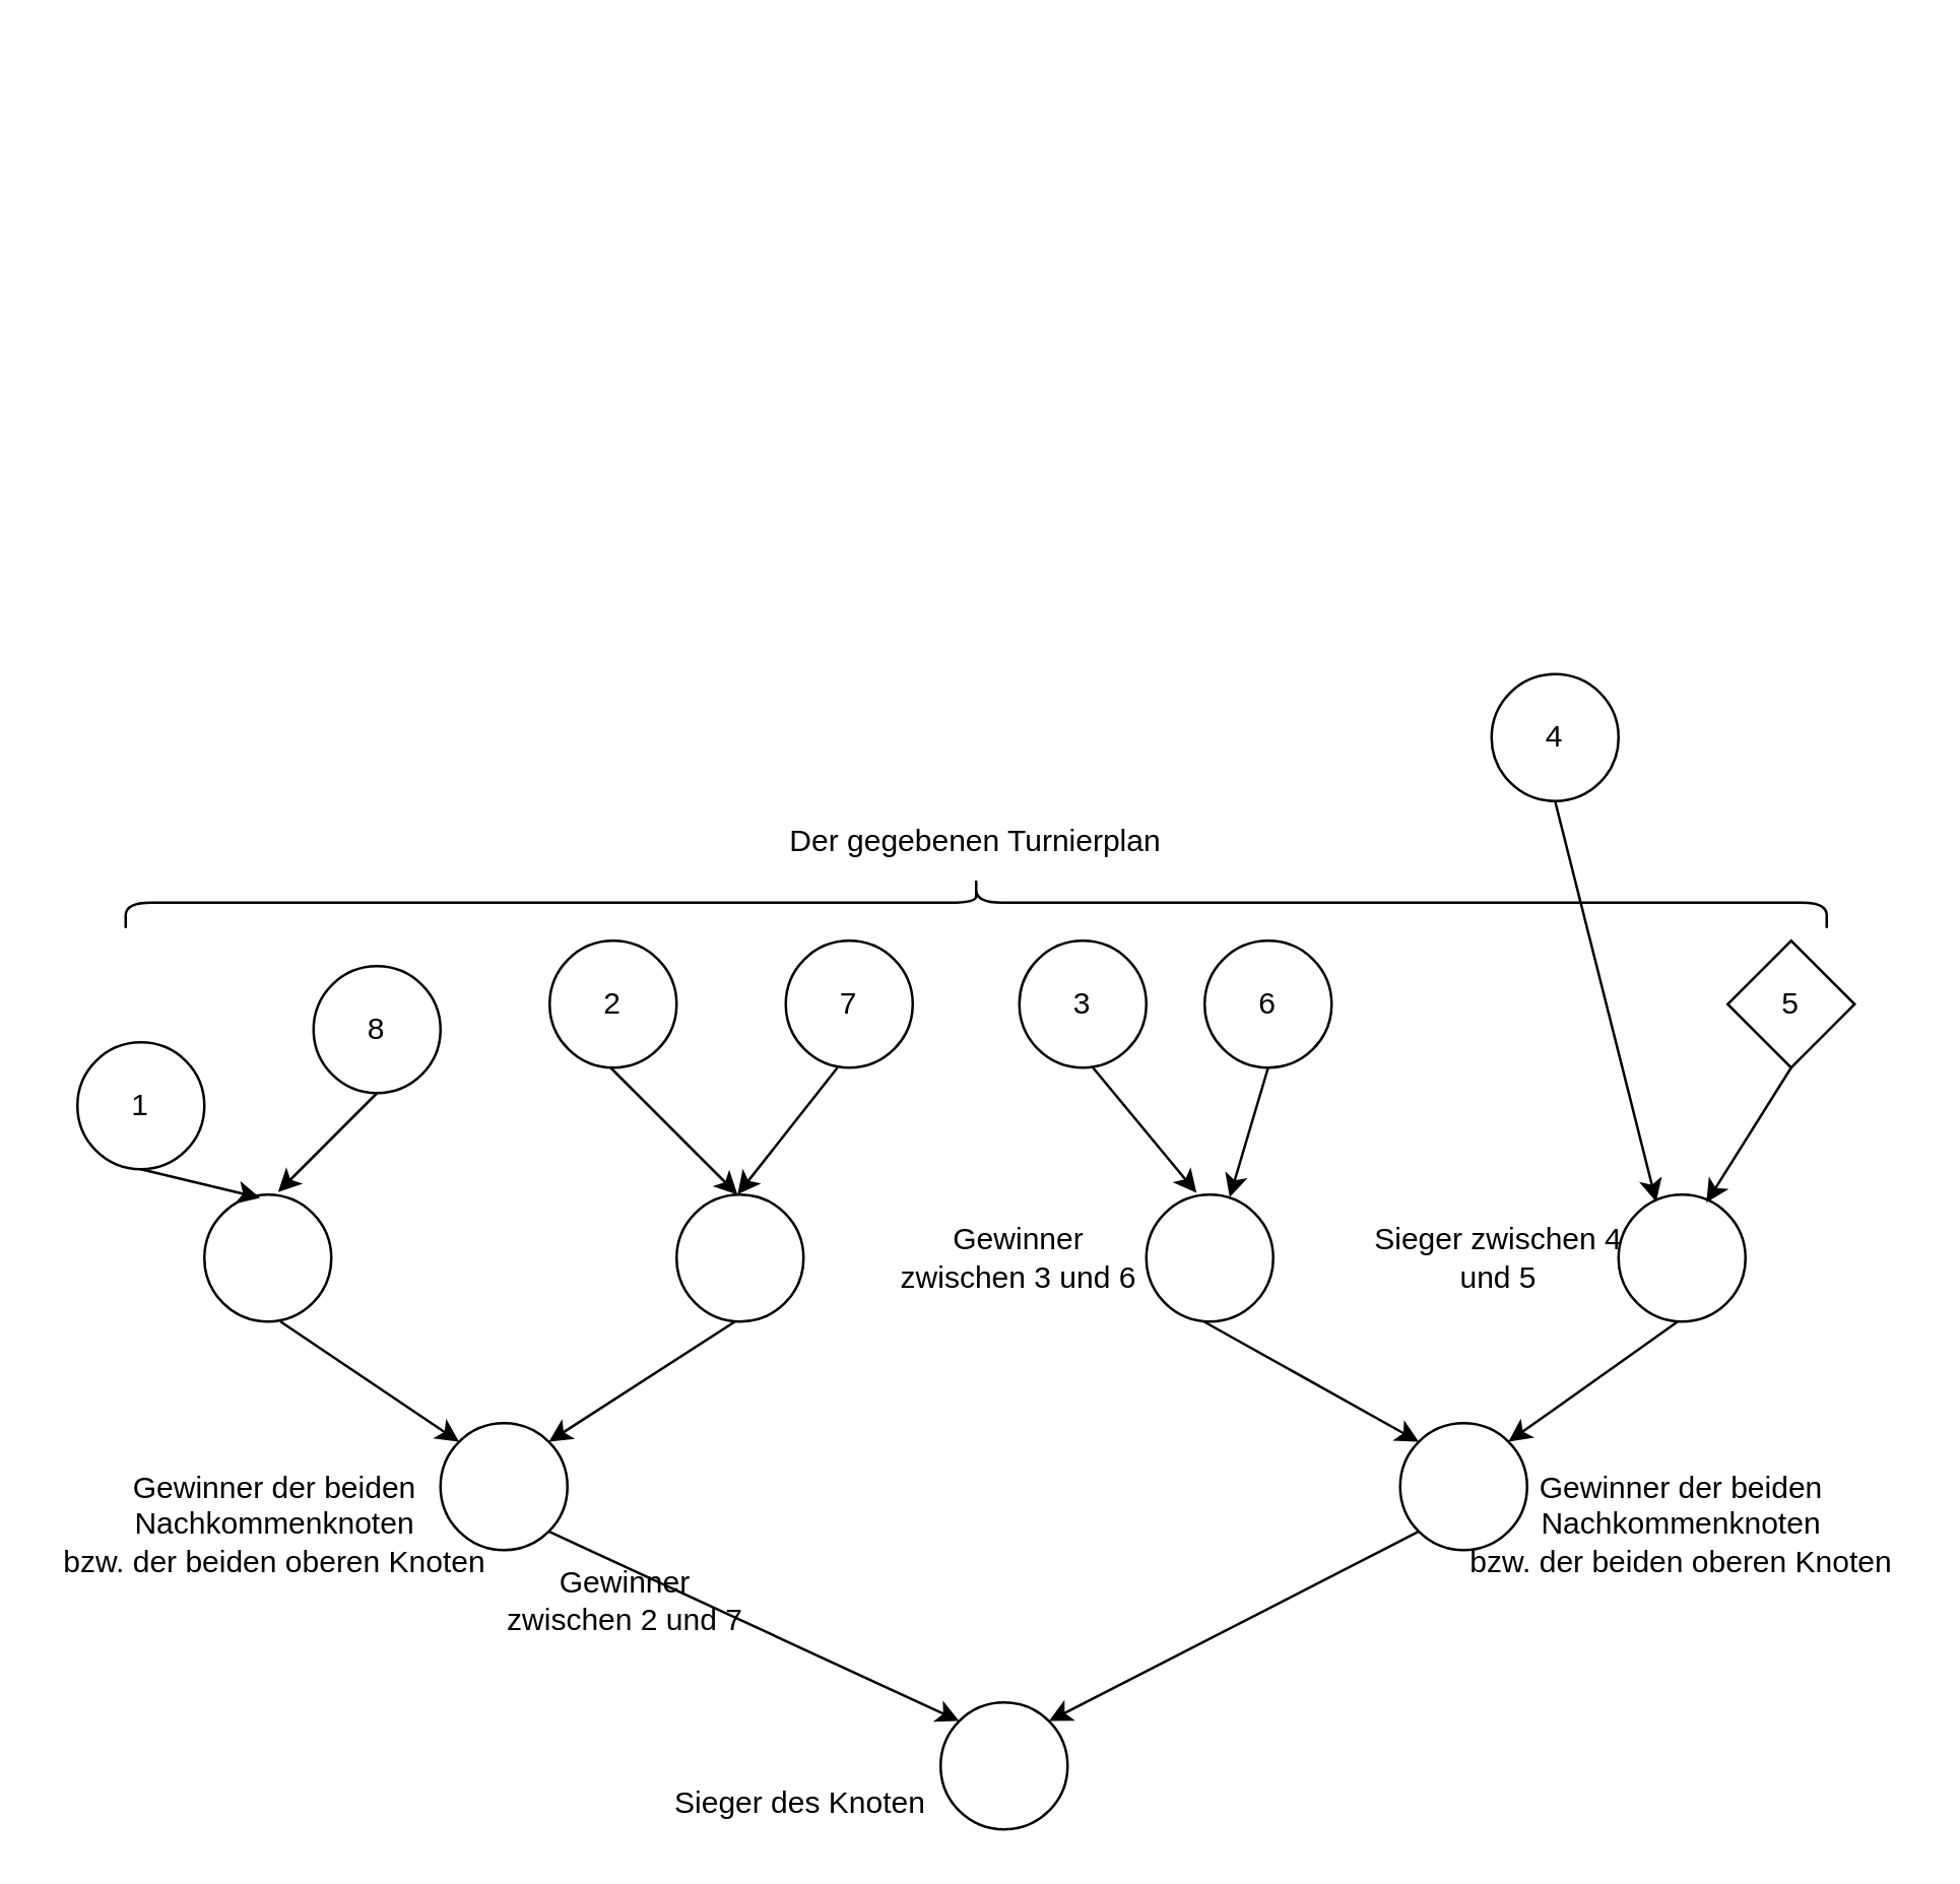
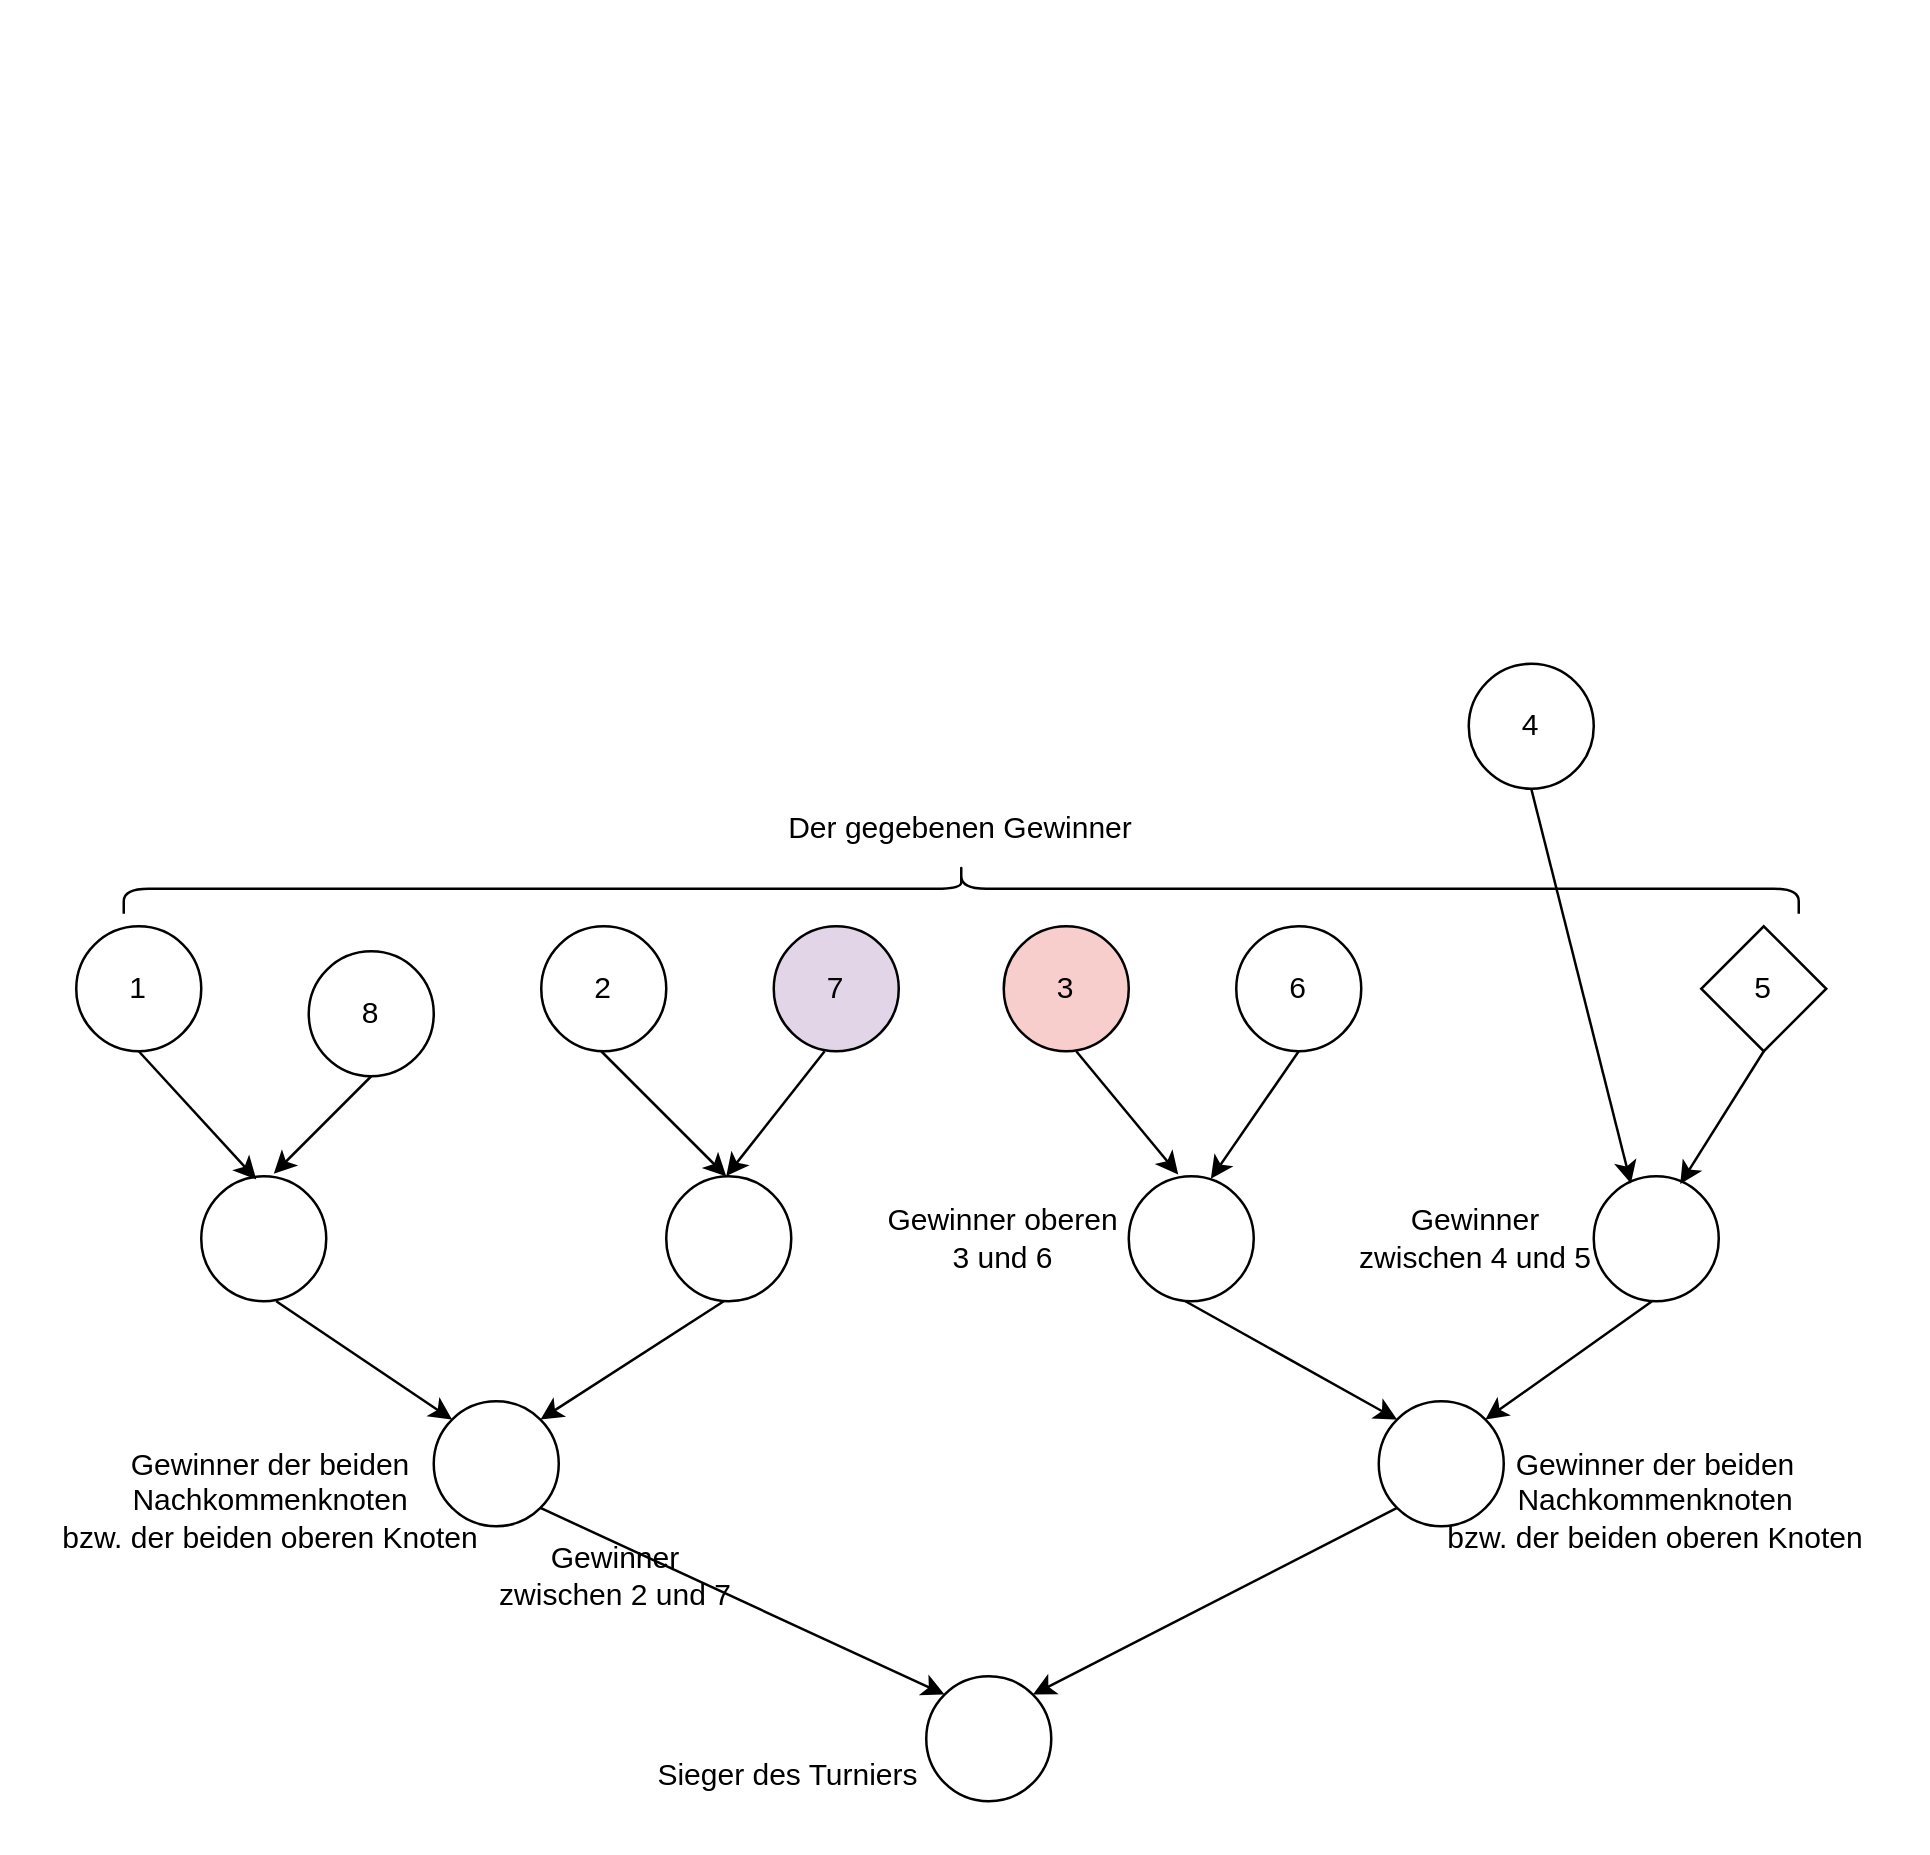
  <mxCell id="0" />
  <mxCell id="1" parent="0" />
- <mxCell id="2" value="1" style="ellipse;whiteSpace=wrap;aspect=fixed;flipH=0;flipV=1;" vertex="1" parent="1"><mxGeometry x="30" y="410" width="50" height="50" as="geometry" /></mxCell>
+ <mxCell id="2" value="1" style="ellipse;whiteSpace=wrap;aspect=fixed;flipH=0;flipV=1;" vertex="1" parent="1"><mxGeometry x="30" y="370" width="50" height="50" as="geometry" /></mxCell>
  <mxCell id="3" value="2" style="ellipse;whiteSpace=wrap;aspect=fixed;flipH=0;flipV=1;" vertex="1" parent="1"><mxGeometry x="216" y="370" width="50" height="50" as="geometry" /></mxCell>
- <mxCell id="4" value="3" style="ellipse;whiteSpace=wrap;aspect=fixed;flipH=0;flipV=1;" vertex="1" parent="1"><mxGeometry x="401" y="370" width="50" height="50" as="geometry" /></mxCell>
+ <mxCell id="4" value="3" style="ellipse;whiteSpace=wrap;aspect=fixed;flipH=0;flipV=1;fillColor=#f8cecc;" vertex="1" parent="1"><mxGeometry x="401" y="370" width="50" height="50" as="geometry" /></mxCell>
  <mxCell id="5" value="4" style="ellipse;whiteSpace=wrap;aspect=fixed;flipH=0;flipV=1;" vertex="1" parent="1"><mxGeometry x="587" y="265" width="50" height="50" as="geometry" /></mxCell>
  <mxCell id="6" value="5" style="rhombus;whiteSpace=wrap;aspect=fixed;flipH=0;flipV=1;" vertex="1" parent="1"><mxGeometry x="680" y="370" width="50" height="50" as="geometry" /></mxCell>
- <mxCell id="7" value="6" style="ellipse;whiteSpace=wrap;aspect=fixed;flipH=0;flipV=1;" vertex="1" parent="1"><mxGeometry x="474" y="370" width="50" height="50" as="geometry" /></mxCell>
- <mxCell id="8" value="7" style="ellipse;whiteSpace=wrap;aspect=fixed;flipH=0;flipV=1;" vertex="1" parent="1"><mxGeometry x="309" y="370" width="50" height="50" as="geometry" /></mxCell>
+ <mxCell id="7" value="6" style="ellipse;whiteSpace=wrap;aspect=fixed;flipH=0;flipV=1;" vertex="1" parent="1"><mxGeometry x="494" y="370" width="50" height="50" as="geometry" /></mxCell>
+ <mxCell id="8" value="7" style="ellipse;whiteSpace=wrap;aspect=fixed;flipH=0;flipV=1;fillColor=#e1d5e7;" vertex="1" parent="1"><mxGeometry x="309" y="370" width="50" height="50" as="geometry" /></mxCell>
  <mxCell id="9" value="8" style="ellipse;whiteSpace=wrap;aspect=fixed;flipH=0;flipV=1;" vertex="1" parent="1"><mxGeometry x="123" y="380" width="50" height="50" as="geometry" /></mxCell>
  <mxCell id="10" value="" style="ellipse;whiteSpace=wrap;aspect=fixed;" vertex="1" parent="1"><mxGeometry x="80" y="470" width="50" height="50" as="geometry" /></mxCell>
  <mxCell id="11" value="" style="ellipse;whiteSpace=wrap;aspect=fixed;" vertex="1" parent="1"><mxGeometry x="637" y="470" width="50" height="50" as="geometry" /></mxCell>
  <mxCell id="12" value="" style="ellipse;whiteSpace=wrap;aspect=fixed;" vertex="1" parent="1"><mxGeometry x="266" y="470" width="50" height="50" as="geometry" /></mxCell>
  <mxCell id="13" value="" style="ellipse;whiteSpace=wrap;aspect=fixed;" vertex="1" parent="1"><mxGeometry x="451" y="470" width="50" height="50" as="geometry" /></mxCell>
  <mxCell id="14" value="" style="ellipse;whiteSpace=wrap;aspect=fixed;" vertex="1" parent="1"><mxGeometry x="173" y="560" width="50" height="50" as="geometry" /></mxCell>
  <mxCell id="15" value="" style="ellipse;whiteSpace=wrap;aspect=fixed;" vertex="1" parent="1"><mxGeometry x="551" y="560" width="50" height="50" as="geometry" /></mxCell>
  <mxCell id="16" value="" style="ellipse;whiteSpace=wrap;aspect=fixed;" vertex="1" parent="1"><mxGeometry x="370" y="670" width="50" height="50" as="geometry" /></mxCell>
  <mxCell id="17" value="" style="endArrow=classic;exitX=0.5;exitY=1;exitDx=0;exitDy=0;entryX=0.44;entryY=0.025;entryDx=0;entryDy=0;entryPerimeter=0;" edge="1" parent="1" source="2" target="10"><mxGeometry width="50" height="50" relative="1" as="geometry"><mxPoint x="350" y="600" as="sourcePoint" /><mxPoint x="400" y="550" as="targetPoint" /></mxGeometry></mxCell>
  <mxCell id="18" value="" style="endArrow=classic;exitX=0.5;exitY=1;exitDx=0;exitDy=0;" edge="1" parent="1" source="9"><mxGeometry width="50" height="50" relative="1" as="geometry"><mxPoint x="65" y="430" as="sourcePoint" /><mxPoint x="109" y="469" as="targetPoint" /></mxGeometry></mxCell>
  <mxCell id="19" value="" style="endArrow=classic;exitX=0.5;exitY=1;exitDx=0;exitDy=0;entryX=0.573;entryY=-0.001;entryDx=0;entryDy=0;entryPerimeter=0;" edge="1" parent="1"><mxGeometry width="50" height="50" relative="1" as="geometry"><mxPoint x="329.35" y="420" as="sourcePoint" /><mxPoint x="290" y="469.95" as="targetPoint" /></mxGeometry></mxCell>
  <mxCell id="20" value="" style="endArrow=classic;exitX=0.5;exitY=1;exitDx=0;exitDy=0;entryX=0.5;entryY=0;entryDx=0;entryDy=0;" edge="1" parent="1"><mxGeometry width="50" height="50" relative="1" as="geometry"><mxPoint x="240" y="420" as="sourcePoint" /><mxPoint x="290" y="470" as="targetPoint" /></mxGeometry></mxCell>
  <mxCell id="21" value="" style="endArrow=classic;exitX=0.5;exitY=1;exitDx=0;exitDy=0;entryX=0.396;entryY=-0.014;entryDx=0;entryDy=0;entryPerimeter=0;" edge="1" parent="1" target="13"><mxGeometry width="50" height="50" relative="1" as="geometry"><mxPoint x="430" y="420" as="sourcePoint" /><mxPoint x="480" y="470" as="targetPoint" /></mxGeometry></mxCell>
  <mxCell id="22" value="" style="endArrow=classic;exitX=0.5;exitY=1;exitDx=0;exitDy=0;entryX=0.657;entryY=0.02;entryDx=0;entryDy=0;entryPerimeter=0;" edge="1" parent="1" source="7" target="13"><mxGeometry width="50" height="50" relative="1" as="geometry"><mxPoint x="440" y="430" as="sourcePoint" /><mxPoint x="489" y="470" as="targetPoint" /></mxGeometry></mxCell>
  <mxCell id="23" value="" style="endArrow=classic;entryX=0.297;entryY=0.057;entryDx=0;entryDy=0;entryPerimeter=0;exitX=0.5;exitY=1;exitDx=0;exitDy=0;" edge="1" parent="1" source="5" target="11"><mxGeometry width="50" height="50" relative="1" as="geometry"><mxPoint x="620" y="430" as="sourcePoint" /><mxPoint x="650.8" y="470" as="targetPoint" /></mxGeometry></mxCell>
  <mxCell id="24" value="" style="endArrow=classic;entryX=0.692;entryY=0.063;entryDx=0;entryDy=0;entryPerimeter=0;exitX=0.5;exitY=1;exitDx=0;exitDy=0;" edge="1" parent="1" source="6" target="11"><mxGeometry width="50" height="50" relative="1" as="geometry"><mxPoint x="705" y="440" as="sourcePoint" /><mxPoint x="670" y="470" as="targetPoint" /></mxGeometry></mxCell>
  <mxCell id="25" value="Gewinner zwischen 2 und 7" style="text;strokeColor=none;fillColor=none;align=center;verticalAlign=middle;whiteSpace=wrap;rounded=0;" vertex="1" parent="1"><mxGeometry x="196" y="620" width="100" height="20" as="geometry" /></mxCell>
- <mxCell id="26" value="Gewinner zwischen 3 und 6" style="text;strokeColor=none;fillColor=none;align=center;verticalAlign=middle;whiteSpace=wrap;rounded=0;" vertex="1" parent="1"><mxGeometry x="351" y="485" width="100" height="20" as="geometry" /></mxCell>
- <mxCell id="27" value="Sieger zwischen 4 und 5" style="text;strokeColor=none;fillColor=none;align=center;verticalAlign=middle;whiteSpace=wrap;rounded=0;" vertex="1" parent="1"><mxGeometry x="540" y="485" width="100" height="20" as="geometry" /></mxCell>
+ <mxCell id="26" value="Gewinner oberen 3 und 6" style="text;strokeColor=none;fillColor=none;align=center;verticalAlign=middle;whiteSpace=wrap;rounded=0;" vertex="1" parent="1"><mxGeometry x="351" y="485" width="100" height="20" as="geometry" /></mxCell>
+ <mxCell id="27" value="Gewinner zwischen 4 und 5" style="text;strokeColor=none;fillColor=none;align=center;verticalAlign=middle;whiteSpace=wrap;rounded=0;" vertex="1" parent="1"><mxGeometry x="540" y="485" width="100" height="20" as="geometry" /></mxCell>
  <mxCell id="28" value="" style="endArrow=classic;exitX=0.5;exitY=1;exitDx=0;exitDy=0;entryX=0;entryY=0;entryDx=0;entryDy=0;" edge="1" parent="1" target="14"><mxGeometry width="50" height="50" relative="1" as="geometry"><mxPoint x="110" y="520" as="sourcePoint" /><mxPoint x="157" y="571.25" as="targetPoint" /></mxGeometry></mxCell>
  <mxCell id="29" value="" style="endArrow=classic;exitX=0.5;exitY=1;exitDx=0;exitDy=0;entryX=1;entryY=0;entryDx=0;entryDy=0;" edge="1" parent="1" target="14"><mxGeometry width="50" height="50" relative="1" as="geometry"><mxPoint x="289" y="520" as="sourcePoint" /><mxPoint x="250" y="569" as="targetPoint" /></mxGeometry></mxCell>
  <mxCell id="30" value="Gewinner der beiden Nachkommenknoten&#10;bzw. der beiden oberen Knoten" style="text;strokeColor=none;fillColor=none;align=center;verticalAlign=middle;whiteSpace=wrap;rounded=0;" vertex="1" parent="1"><mxGeometry x="20" y="590" width="176" height="20" as="geometry" /></mxCell>
- <mxCell id="31" value="Sieger des Knoten" style="text;strokeColor=none;fillColor=none;align=center;verticalAlign=middle;whiteSpace=wrap;rounded=0;" vertex="1" parent="1"><mxGeometry x="250" y="700" width="130" height="20" as="geometry" /></mxCell>
+ <mxCell id="31" value="Sieger des Turniers" style="text;strokeColor=none;fillColor=none;align=center;verticalAlign=middle;whiteSpace=wrap;rounded=0;" vertex="1" parent="1"><mxGeometry x="250" y="700" width="130" height="20" as="geometry" /></mxCell>
  <mxCell id="32" value="" style="endArrow=classic;exitX=0.5;exitY=1;exitDx=0;exitDy=0;entryX=1;entryY=0;entryDx=0;entryDy=0;" edge="1" parent="1" target="15"><mxGeometry width="50" height="50" relative="1" as="geometry"><mxPoint x="660.32" y="520" as="sourcePoint" /><mxPoint x="630" y="570" as="targetPoint" /></mxGeometry></mxCell>
  <mxCell id="33" value="" style="endArrow=classic;exitX=0.5;exitY=1;exitDx=0;exitDy=0;entryX=0;entryY=0;entryDx=0;entryDy=0;" edge="1" parent="1" target="15"><mxGeometry width="50" height="50" relative="1" as="geometry"><mxPoint x="473.68" y="520" as="sourcePoint" /><mxPoint x="544.002" y="567.322" as="targetPoint" /></mxGeometry></mxCell>
  <mxCell id="34" value="" style="endArrow=classic;exitX=1;exitY=1;exitDx=0;exitDy=0;entryX=0;entryY=0;entryDx=0;entryDy=0;" edge="1" parent="1" source="14" target="16"><mxGeometry width="50" height="50" relative="1" as="geometry"><mxPoint x="216" y="600" as="sourcePoint" /><mxPoint x="286.322" y="647.322" as="targetPoint" /></mxGeometry></mxCell>
  <mxCell id="35" value="" style="endArrow=classic;exitX=0;exitY=1;exitDx=0;exitDy=0;entryX=1;entryY=0;entryDx=0;entryDy=0;" edge="1" parent="1" source="15" target="16"><mxGeometry width="50" height="50" relative="1" as="geometry"><mxPoint x="544" y="630" as="sourcePoint" /><mxPoint x="470.678" y="677.322" as="targetPoint" /></mxGeometry></mxCell>
  <mxCell id="36" value="Gewinner der beiden Nachkommenknoten&#10;bzw. der beiden oberen Knoten" style="text;strokeColor=none;fillColor=none;align=center;verticalAlign=middle;whiteSpace=wrap;rounded=0;" vertex="1" parent="1"><mxGeometry x="574" y="590" width="176" height="20" as="geometry" /></mxCell>
  <mxCell id="37" value="" style="shape=curlyBracket;whiteSpace=wrap;rounded=1;rotation=90;" vertex="1" parent="1"><mxGeometry x="374" y="20" width="20" height="670" as="geometry" /></mxCell>
- <mxCell id="38" value="Der gegebenen Turnierplan" style="text;align=center;verticalAlign=middle;resizable=0;points=[];autosize=1;" vertex="1" parent="1"><mxGeometry x="304" y="320" width="160" height="20" as="geometry" /></mxCell>
+ <mxCell id="38" value="Der gegebenen Gewinner" style="text;align=center;verticalAlign=middle;resizable=0;points=[];autosize=1;" vertex="1" parent="1"><mxGeometry x="304" y="320" width="160" height="20" as="geometry" /></mxCell>
